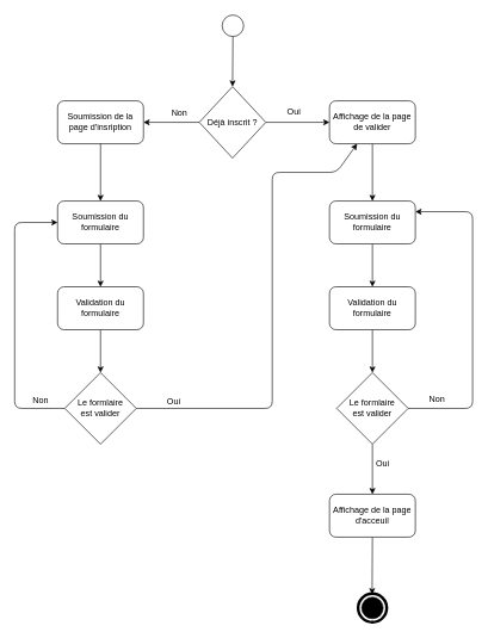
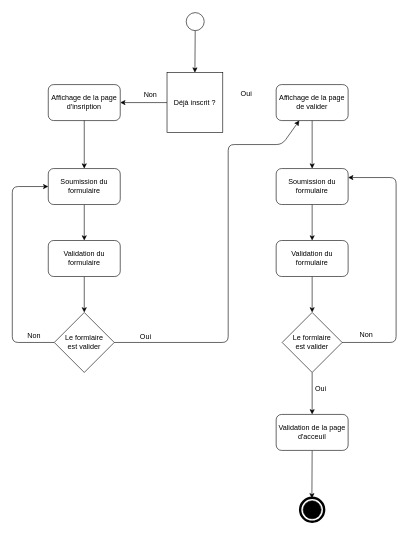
  <mxCell id="0" />
  <mxCell id="1" parent="0" />
  <mxCell id="2" style="edgeStyle=none;html=1;entryX=0.5;entryY=0;entryDx=0;entryDy=0;" edge="1" parent="1" source="3" target="6"><mxGeometry relative="1" as="geometry"><mxPoint x="115" y="160" as="targetPoint" /></mxGeometry></mxCell>
  <mxCell id="3" value="" style="ellipse;whiteSpace=wrap;html=1;aspect=fixed;" parent="1" vertex="1"><mxGeometry x="310" y="20" width="30" height="30" as="geometry" /></mxCell>
- <mxCell id="4" style="edgeStyle=none;html=1;" edge="1" parent="1" source="6" target="8"><mxGeometry relative="1" as="geometry"><mxPoint x="460" y="170" as="targetPoint" /></mxGeometry></mxCell>
  <mxCell id="5" style="edgeStyle=none;html=1;" edge="1" parent="1" source="6"><mxGeometry relative="1" as="geometry"><mxPoint x="200" y="170" as="targetPoint" /></mxGeometry></mxCell>
- <mxCell id="6" value="Déjà inscrit ?" style="rhombus;whiteSpace=wrap;html=1;" vertex="1" parent="1"><mxGeometry x="278" y="120" width="93" height="100" as="geometry" /></mxCell>
+ <mxCell id="6" value="Déjà inscrit ?" style="whiteSpace=wrap;html=1;rounded=0;" vertex="1" parent="1"><mxGeometry x="278" y="120" width="93" height="100" as="geometry" /></mxCell>
  <mxCell id="7" style="edgeStyle=none;html=1;exitX=0.5;exitY=1;exitDx=0;exitDy=0;" edge="1" parent="1" source="8"><mxGeometry relative="1" as="geometry"><mxPoint x="520" y="280" as="targetPoint" /></mxGeometry></mxCell>
  <mxCell id="8" value="Affichage de la page de valider" style="rounded=1;whiteSpace=wrap;html=1;" vertex="1" parent="1"><mxGeometry x="460" y="140" width="120" height="60" as="geometry" /></mxCell>
  <mxCell id="9" value="Oui" style="text;html=1;align=center;verticalAlign=middle;resizable=0;points=[];autosize=1;strokeColor=none;fillColor=none;" vertex="1" parent="1"><mxGeometry x="390" y="140" width="40" height="30" as="geometry" /></mxCell>
- <mxCell id="10" value="Soumission de la page d'insription" style="rounded=1;whiteSpace=wrap;html=1;" vertex="1" parent="1"><mxGeometry x="80" y="140" width="120" height="60" as="geometry" /></mxCell>
+ <mxCell id="10" value="Affichage de la page d'insription" style="rounded=1;whiteSpace=wrap;html=1;" vertex="1" parent="1"><mxGeometry x="80" y="140" width="120" height="60" as="geometry" /></mxCell>
  <mxCell id="11" value="Non" style="text;html=1;align=center;verticalAlign=middle;resizable=0;points=[];autosize=1;strokeColor=none;fillColor=none;" vertex="1" parent="1"><mxGeometry x="225" y="142" width="50" height="30" as="geometry" /></mxCell>
  <mxCell id="12" style="edgeStyle=none;html=1;exitX=0.5;exitY=1;exitDx=0;exitDy=0;" edge="1" parent="1" source="13"><mxGeometry relative="1" as="geometry"><mxPoint x="520" y="400" as="targetPoint" /></mxGeometry></mxCell>
  <mxCell id="13" value="Soumission du formulaire" style="rounded=1;whiteSpace=wrap;html=1;" vertex="1" parent="1"><mxGeometry x="460" y="280" width="120" height="60" as="geometry" /></mxCell>
  <mxCell id="14" style="edgeStyle=none;html=1;exitX=0.5;exitY=1;exitDx=0;exitDy=0;" edge="1" parent="1" source="15"><mxGeometry relative="1" as="geometry"><mxPoint x="520" y="520" as="targetPoint" /></mxGeometry></mxCell>
  <mxCell id="15" value="Validation du formulaire" style="rounded=1;whiteSpace=wrap;html=1;" vertex="1" parent="1"><mxGeometry x="460" y="400" width="120" height="60" as="geometry" /></mxCell>
  <mxCell id="16" style="edgeStyle=none;html=1;entryX=1;entryY=0.25;entryDx=0;entryDy=0;" edge="1" parent="1" source="18" target="13"><mxGeometry relative="1" as="geometry"><mxPoint x="660" y="300" as="targetPoint" /><Array as="points"><mxPoint x="660" y="570" /><mxPoint x="660" y="295" /></Array></mxGeometry></mxCell>
  <mxCell id="17" style="edgeStyle=none;html=1;exitX=0.5;exitY=1;exitDx=0;exitDy=0;" edge="1" parent="1" source="18" target="21"><mxGeometry relative="1" as="geometry" /></mxCell>
  <mxCell id="18" value="Le formlaire &lt;br&gt;est valider" style="rhombus;whiteSpace=wrap;html=1;" vertex="1" parent="1"><mxGeometry x="470" y="520" width="100" height="100" as="geometry" /></mxCell>
  <mxCell id="19" value="Non" style="text;html=1;align=center;verticalAlign=middle;resizable=0;points=[];autosize=1;strokeColor=none;fillColor=none;" vertex="1" parent="1"><mxGeometry x="585" y="543" width="50" height="30" as="geometry" /></mxCell>
  <mxCell id="20" style="edgeStyle=none;html=1;exitX=0.5;exitY=1;exitDx=0;exitDy=0;" edge="1" parent="1" source="21"><mxGeometry relative="1" as="geometry"><mxPoint x="519.571" y="830" as="targetPoint" /></mxGeometry></mxCell>
- <mxCell id="21" value="Affichage de la page d'acceuil" style="rounded=1;whiteSpace=wrap;html=1;" vertex="1" parent="1"><mxGeometry x="460" y="690" width="120" height="60" as="geometry" /></mxCell>
+ <mxCell id="21" value="Validation de la page d'acceuil" style="rounded=1;whiteSpace=wrap;html=1;" vertex="1" parent="1"><mxGeometry x="460" y="690" width="120" height="60" as="geometry" /></mxCell>
  <mxCell id="22" style="edgeStyle=none;html=1;exitX=0.5;exitY=1;exitDx=0;exitDy=0;" edge="1" parent="1"><mxGeometry relative="1" as="geometry"><mxPoint x="140" y="280" as="targetPoint" /><mxPoint x="140" y="200" as="sourcePoint" /></mxGeometry></mxCell>
  <mxCell id="23" style="edgeStyle=none;html=1;exitX=0.5;exitY=1;exitDx=0;exitDy=0;" edge="1" source="25" parent="1"><mxGeometry relative="1" as="geometry"><mxPoint x="140" y="400" as="targetPoint" /></mxGeometry></mxCell>
  <mxCell id="24" style="edgeStyle=none;html=1;exitX=0.5;exitY=1;exitDx=0;exitDy=0;" edge="1" source="26" parent="1"><mxGeometry relative="1" as="geometry"><mxPoint x="140" y="520" as="targetPoint" /></mxGeometry></mxCell>
  <mxCell id="25" value="Soumission du formulaire" style="rounded=1;whiteSpace=wrap;html=1;" vertex="1" parent="1"><mxGeometry x="80" y="280" width="120" height="60" as="geometry" /></mxCell>
  <mxCell id="26" value="Validation du formulaire" style="rounded=1;whiteSpace=wrap;html=1;" vertex="1" parent="1"><mxGeometry x="80" y="400" width="120" height="60" as="geometry" /></mxCell>
  <mxCell id="27" style="edgeStyle=none;html=1;entryX=0;entryY=0.5;entryDx=0;entryDy=0;" edge="1" parent="1" source="29" target="25"><mxGeometry relative="1" as="geometry"><Array as="points"><mxPoint x="20" y="570" /><mxPoint x="20" y="310" /></Array></mxGeometry></mxCell>
  <mxCell id="28" style="edgeStyle=none;html=1;exitX=1;exitY=0.5;exitDx=0;exitDy=0;" edge="1" parent="1" source="29" target="8"><mxGeometry relative="1" as="geometry"><Array as="points"><mxPoint x="380" y="570" /><mxPoint x="380" y="240" /><mxPoint x="470" y="240" /></Array></mxGeometry></mxCell>
  <mxCell id="29" value="Le formlaire &lt;br&gt;est valider" style="rhombus;whiteSpace=wrap;html=1;" vertex="1" parent="1"><mxGeometry x="90" y="520" width="100" height="100" as="geometry" /></mxCell>
  <mxCell id="30" value="Oui" style="text;html=1;align=center;verticalAlign=middle;resizable=0;points=[];autosize=1;strokeColor=none;fillColor=none;" vertex="1" parent="1"><mxGeometry x="514" y="633" width="40" height="30" as="geometry" /></mxCell>
  <mxCell id="31" value="Oui" style="text;html=1;align=center;verticalAlign=middle;resizable=0;points=[];autosize=1;strokeColor=none;fillColor=none;" vertex="1" parent="1"><mxGeometry x="222" y="546" width="40" height="30" as="geometry" /></mxCell>
  <mxCell id="32" value="Non" style="text;html=1;align=center;verticalAlign=middle;resizable=0;points=[];autosize=1;strokeColor=none;fillColor=none;" vertex="1" parent="1"><mxGeometry x="31" y="544" width="50" height="30" as="geometry" /></mxCell>
  <mxCell id="33" value="" style="ellipse;whiteSpace=wrap;html=1;aspect=fixed;strokeColor=#000000;fillColor=#FFFFFF;strokeWidth=4;" vertex="1" parent="1"><mxGeometry x="500" y="829" width="40" height="40" as="geometry" /></mxCell>
  <mxCell id="34" value="" style="ellipse;whiteSpace=wrap;html=1;aspect=fixed;strokeColor=#000000;fillColor=#000000;" vertex="1" parent="1"><mxGeometry x="505" y="834" width="30" height="30" as="geometry" /></mxCell>
